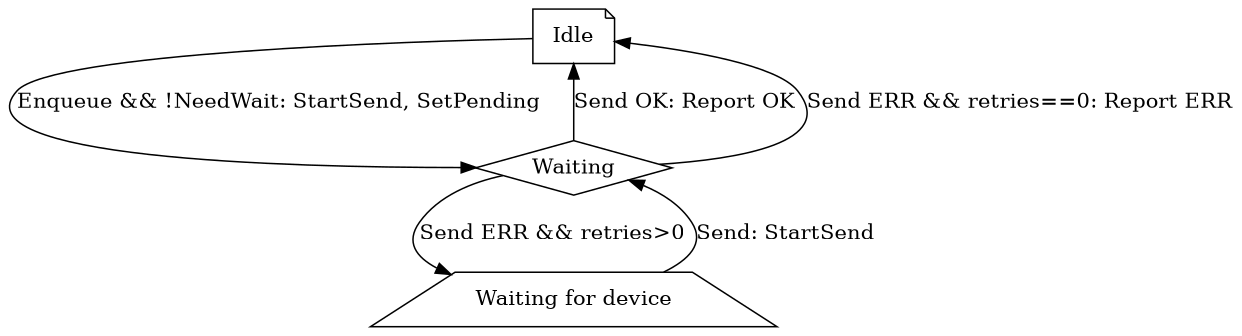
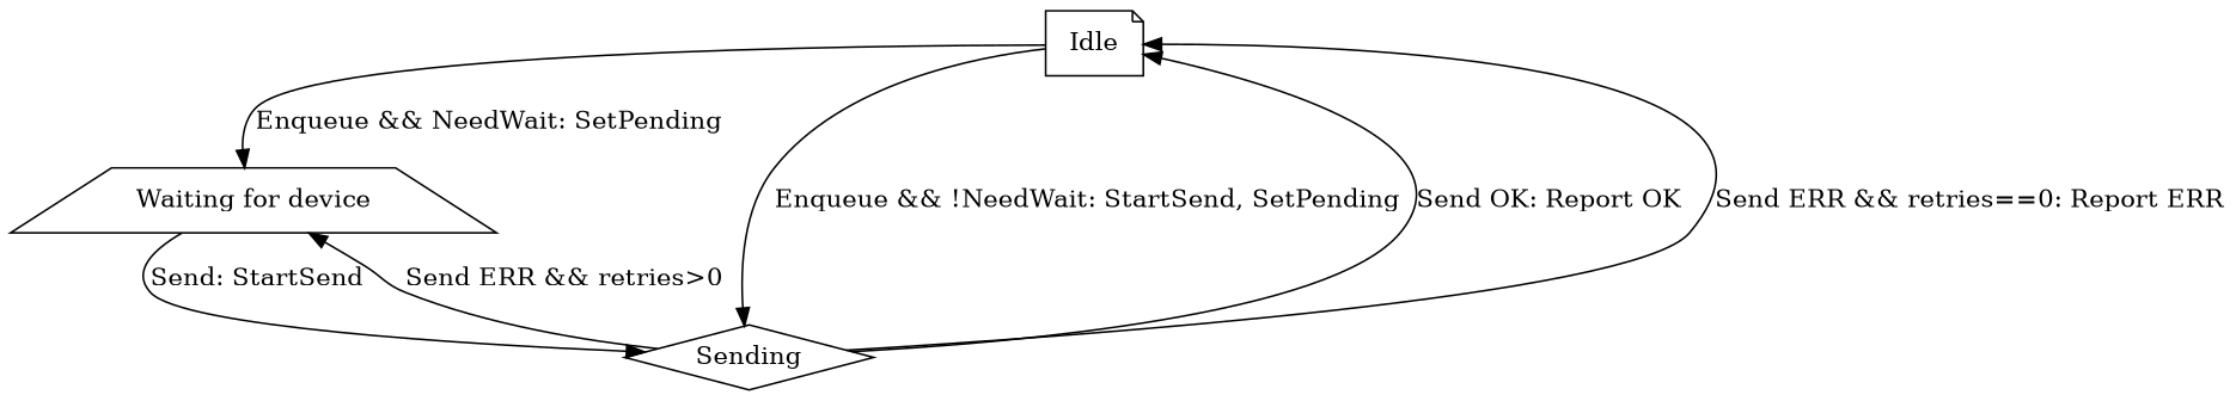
  digraph {
    Idle [shape=note]
    "Waiting for device" [shape=trapezium]
-   Sending [shape=diamond label=Waiting]
+   Sending [shape=diamond]
+   Idle -> "Waiting for device" [label="Enqueue && NeedWait: SetPending"]
    Idle -> Sending [label="Enqueue && !NeedWait: StartSend, SetPending"]
    "Waiting for device" -> Sending [label="Send: StartSend"]
    Sending -> Idle [label="Send OK: Report OK"]
    Sending -> Idle [label="Send ERR && retries==0: Report ERR"]
    Sending -> "Waiting for device" [label="Send ERR && retries>0"]
  }
